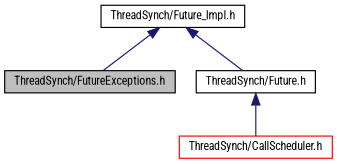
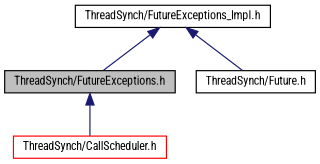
  digraph {
    fontname="Roboto Condensed"
    rankdir=TB
    node [color=black fillcolor=white fontname="Roboto Condensed" fontsize=10 shape=record style=filled]
    edge [color=midnightblue dir=back fontname="Roboto Condensed" fontsize=10 labelfontname="FreeSans.ttf" labelfontsize=10 style=solid]
    n1 [fillcolor=grey75 fontcolor=black height=0.2 label="ThreadSynch/FutureExceptions.h" width=0.4]
-   n2 [height=0.2 label="ThreadSynch/Future_Impl.h" width=0.4]
+   n2 [height=0.2 label="ThreadSynch/FutureExceptions_Impl.h" width=0.4]
    n3 [height=0.2 label="ThreadSynch/Future.h" width=0.4]
    n4 [color=red height=0.2 label="ThreadSynch/CallScheduler.h" width=0.4]
    n2 -> n1
    n2 -> n3
-   n3 -> n4
+   n1 -> n4
  }
